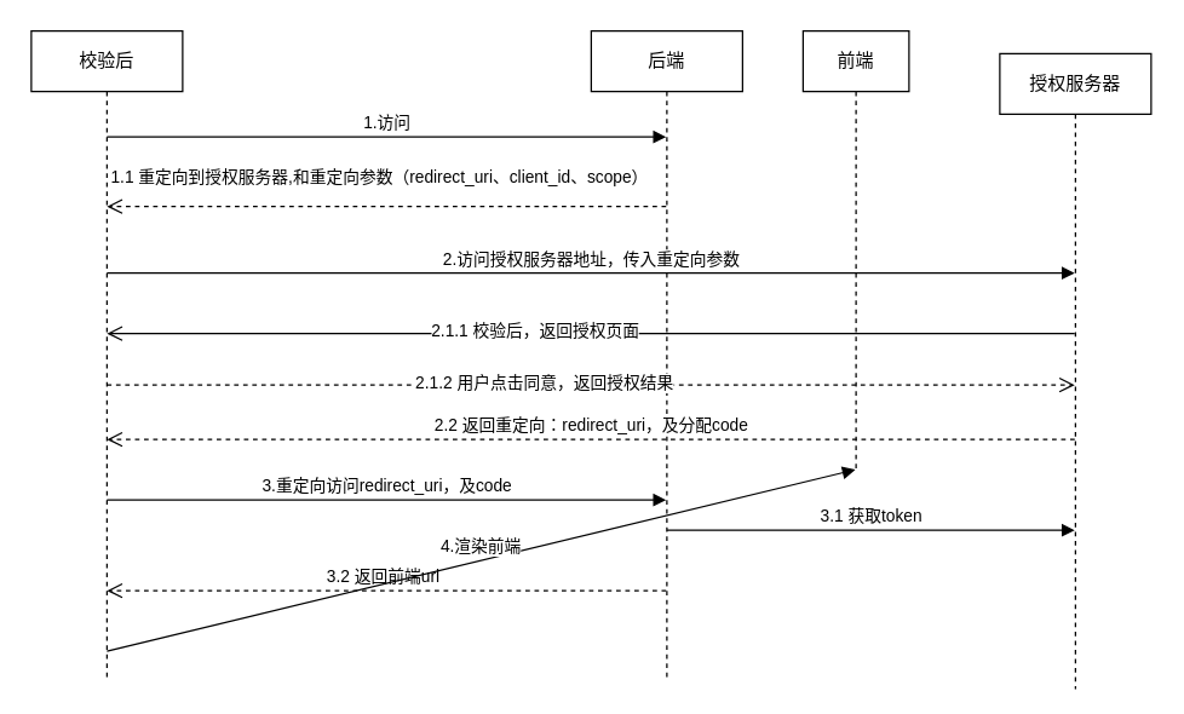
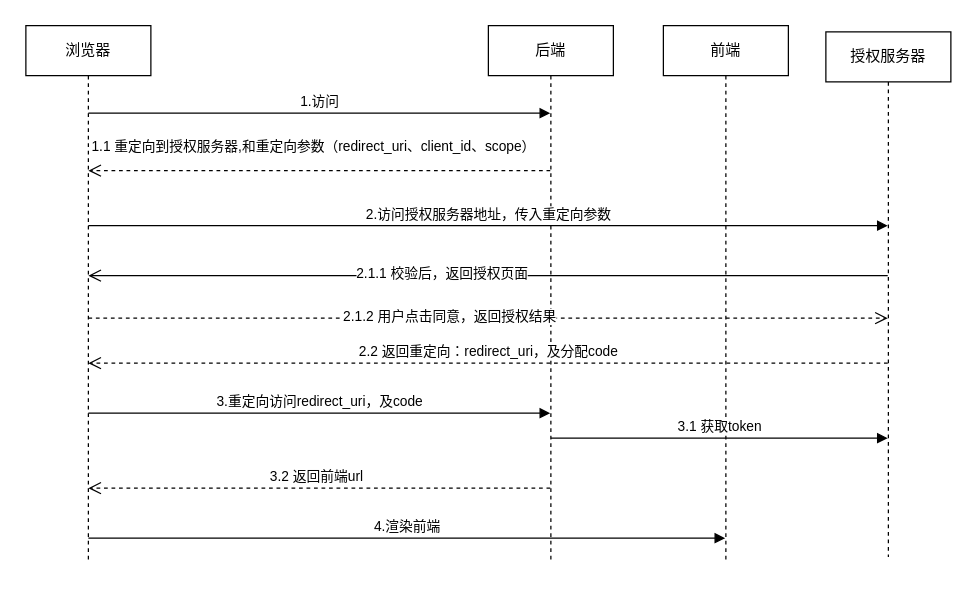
  <mxCell id="0" />
  <mxCell id="1" parent="0" />
- <mxCell id="2" value="前端" style="shape=umlLifeline;perimeter=lifelinePerimeter;whiteSpace=wrap;html=1;container=1;dropTarget=0;collapsible=0;recursiveResize=0;outlineConnect=0;portConstraint=eastwest;newEdgeStyle={&quot;curved&quot;:0,&quot;rounded&quot;:0};" vertex="1" parent="1"><mxGeometry x="530" y="20" width="70" height="290" as="geometry" /></mxCell>
+ <mxCell id="2" value="前端" style="shape=umlLifeline;perimeter=lifelinePerimeter;whiteSpace=wrap;html=1;container=1;dropTarget=0;collapsible=0;recursiveResize=0;outlineConnect=0;portConstraint=eastwest;newEdgeStyle={&quot;curved&quot;:0,&quot;rounded&quot;:0};" vertex="1" parent="1"><mxGeometry x="530" y="20" width="100" height="430" as="geometry" /></mxCell>
  <mxCell id="3" value="后端" style="shape=umlLifeline;perimeter=lifelinePerimeter;whiteSpace=wrap;html=1;container=1;dropTarget=0;collapsible=0;recursiveResize=0;outlineConnect=0;portConstraint=eastwest;newEdgeStyle={&quot;curved&quot;:0,&quot;rounded&quot;:0};" vertex="1" parent="1"><mxGeometry x="390" y="20" width="100" height="430" as="geometry" /></mxCell>
  <mxCell id="4" value="1.访问" style="html=1;verticalAlign=bottom;endArrow=block;curved=0;rounded=0;" edge="1" parent="1" target="3"><mxGeometry width="80" relative="1" as="geometry"><mxPoint x="70" y="90" as="sourcePoint" /><mxPoint x="250" y="90" as="targetPoint" /></mxGeometry></mxCell>
- <mxCell id="5" value="授权服务器" style="shape=umlLifeline;perimeter=lifelinePerimeter;whiteSpace=wrap;html=1;container=1;dropTarget=0;collapsible=0;recursiveResize=0;outlineConnect=0;portConstraint=eastwest;newEdgeStyle={&quot;curved&quot;:0,&quot;rounded&quot;:0};" vertex="1" parent="1"><mxGeometry x="660" y="35" width="100" height="420" as="geometry" /></mxCell>
- <mxCell id="6" value="校验后" style="shape=umlLifeline;perimeter=lifelinePerimeter;whiteSpace=wrap;html=1;container=1;dropTarget=0;collapsible=0;recursiveResize=0;outlineConnect=0;portConstraint=eastwest;newEdgeStyle={&quot;curved&quot;:0,&quot;rounded&quot;:0};" vertex="1" parent="1"><mxGeometry x="20" y="20" width="100" height="430" as="geometry" /></mxCell>
+ <mxCell id="5" value="授权服务器" style="shape=umlLifeline;perimeter=lifelinePerimeter;whiteSpace=wrap;html=1;container=1;dropTarget=0;collapsible=0;recursiveResize=0;outlineConnect=0;portConstraint=eastwest;newEdgeStyle={&quot;curved&quot;:0,&quot;rounded&quot;:0};" vertex="1" parent="1"><mxGeometry x="660" y="25" width="100" height="420" as="geometry" /></mxCell>
+ <mxCell id="6" value="浏览器" style="shape=umlLifeline;perimeter=lifelinePerimeter;whiteSpace=wrap;html=1;container=1;dropTarget=0;collapsible=0;recursiveResize=0;outlineConnect=0;portConstraint=eastwest;newEdgeStyle={&quot;curved&quot;:0,&quot;rounded&quot;:0};" vertex="1" parent="1"><mxGeometry x="20" y="20" width="100" height="430" as="geometry" /></mxCell>
  <mxCell id="7" value="1.1 重定向到授权服务器,和重定向参数（redirect_uri、client_id、scope）" style="html=1;verticalAlign=bottom;endArrow=open;dashed=1;endSize=8;curved=0;rounded=0;" edge="1" parent="1"><mxGeometry x="0.026" y="-10" relative="1" as="geometry"><mxPoint x="439.5" y="136" as="sourcePoint" /><mxPoint x="70" y="136" as="targetPoint" /><mxPoint as="offset" /></mxGeometry></mxCell>
  <mxCell id="8" value="2.访问授权服务器地址，传入重定向参数" style="html=1;verticalAlign=bottom;endArrow=block;curved=0;rounded=0;" edge="1" parent="1" target="5"><mxGeometry width="80" relative="1" as="geometry"><mxPoint x="70" y="180" as="sourcePoint" /><mxPoint x="150" y="180" as="targetPoint" /></mxGeometry></mxCell>
  <mxCell id="9" value="" style="html=1;verticalAlign=bottom;endArrow=open;endSize=8;curved=0;rounded=0;" edge="1" parent="1" source="5"><mxGeometry x="0.036" y="-10" relative="1" as="geometry"><mxPoint x="150" y="220" as="sourcePoint" /><mxPoint x="70" y="220" as="targetPoint" /><mxPoint as="offset" /></mxGeometry></mxCell>
  <mxCell id="10" value="2.1.1 校验后，返回授权页面" style="edgeLabel;html=1;align=center;verticalAlign=middle;resizable=0;points=[];" vertex="1" connectable="0" parent="9"><mxGeometry x="0.118" y="-3" relative="1" as="geometry"><mxPoint as="offset" /></mxGeometry></mxCell>
  <mxCell id="11" value="" style="html=1;verticalAlign=bottom;endArrow=open;dashed=1;endSize=8;curved=0;rounded=0;" edge="1" parent="1" target="5"><mxGeometry x="-0.11" y="14" relative="1" as="geometry"><mxPoint x="70" y="254" as="sourcePoint" /><mxPoint x="609.5" y="254" as="targetPoint" /><mxPoint as="offset" /></mxGeometry></mxCell>
  <mxCell id="12" value="2.1.2 用户点击同意，返回授权结果" style="edgeLabel;html=1;align=center;verticalAlign=middle;resizable=0;points=[];" vertex="1" connectable="0" parent="11"><mxGeometry x="-0.099" y="2" relative="1" as="geometry"><mxPoint as="offset" /></mxGeometry></mxCell>
  <mxCell id="13" value="2.2 返回重定向：redirect_uri，及分配code" style="html=1;verticalAlign=bottom;endArrow=open;dashed=1;endSize=8;curved=0;rounded=0;" edge="1" parent="1" source="5"><mxGeometry relative="1" as="geometry"><mxPoint x="150" y="290" as="sourcePoint" /><mxPoint x="70" y="290" as="targetPoint" /></mxGeometry></mxCell>
  <mxCell id="14" value="3.重定向访问redirect_uri，及code" style="html=1;verticalAlign=bottom;endArrow=block;curved=0;rounded=0;" edge="1" parent="1" target="3"><mxGeometry width="80" relative="1" as="geometry"><mxPoint x="70" y="330" as="sourcePoint" /><mxPoint x="150" y="330" as="targetPoint" /></mxGeometry></mxCell>
  <mxCell id="15" value="3.1 获取token" style="html=1;verticalAlign=bottom;endArrow=block;curved=0;rounded=0;" edge="1" parent="1" target="5"><mxGeometry x="0.002" width="80" relative="1" as="geometry"><mxPoint x="440" y="350" as="sourcePoint" /><mxPoint x="520" y="350" as="targetPoint" /><mxPoint as="offset" /></mxGeometry></mxCell>
  <mxCell id="16" value="3.2 返回前端url&amp;nbsp;" style="html=1;verticalAlign=bottom;endArrow=open;dashed=1;endSize=8;curved=0;rounded=0;" edge="1" parent="1" source="3"><mxGeometry relative="1" as="geometry"><mxPoint x="150" y="390" as="sourcePoint" /><mxPoint x="70" y="390" as="targetPoint" /></mxGeometry></mxCell>
  <mxCell id="17" value="4.渲染前端" style="html=1;verticalAlign=bottom;endArrow=block;curved=0;rounded=0;" edge="1" parent="1" target="2"><mxGeometry width="80" relative="1" as="geometry"><mxPoint x="70" y="430" as="sourcePoint" /><mxPoint x="150" y="430" as="targetPoint" /></mxGeometry></mxCell>
